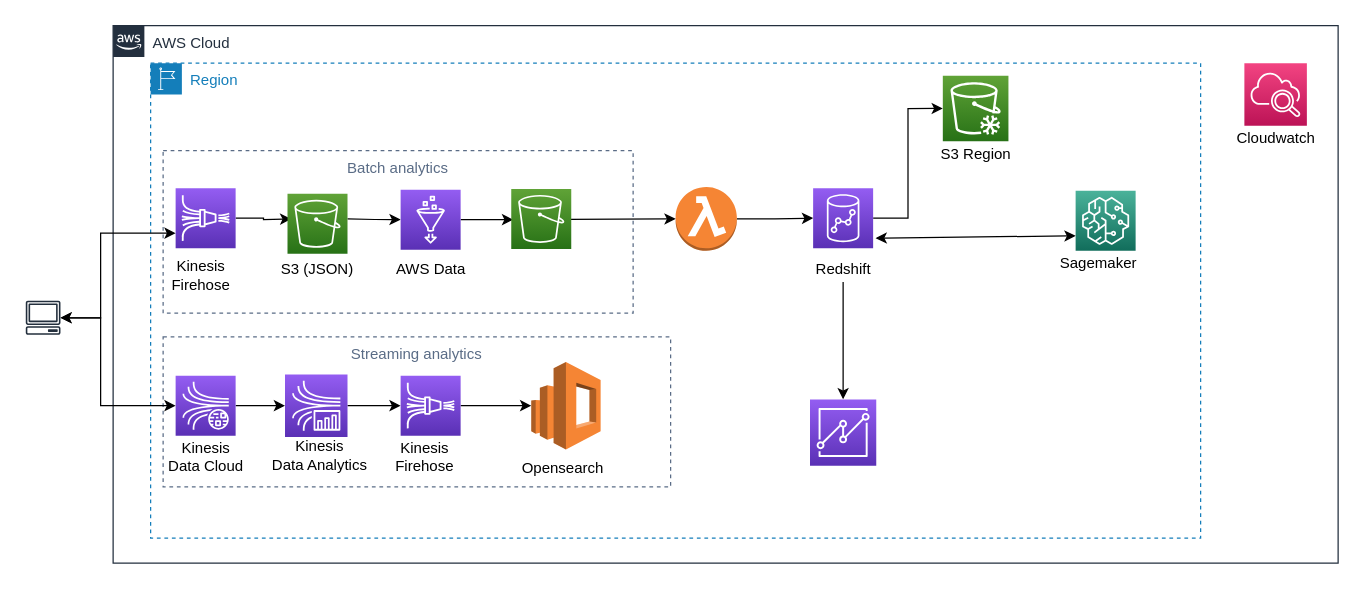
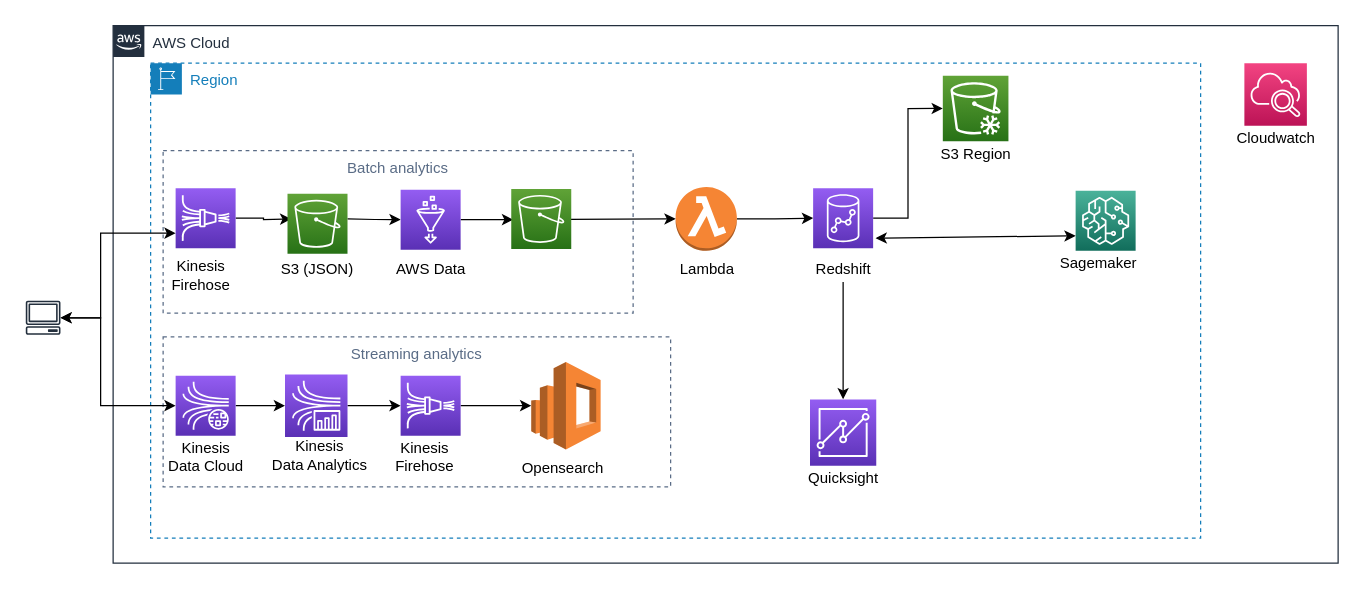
  <mxCell id="0" />
  <mxCell id="1" parent="0" />
  <mxCell id="2" value="AWS Cloud" style="points=[[0,0],[0.25,0],[0.5,0],[0.75,0],[1,0],[1,0.25],[1,0.5],[1,0.75],[1,1],[0.75,1],[0.5,1],[0.25,1],[0,1],[0,0.75],[0,0.5],[0,0.25]];outlineConnect=0;gradientColor=none;html=1;whiteSpace=wrap;fontSize=12;fontStyle=0;container=1;pointerEvents=0;collapsible=0;recursiveResize=0;shape=mxgraph.aws4.group;grIcon=mxgraph.aws4.group_aws_cloud_alt;strokeColor=#232F3E;fillColor=none;verticalAlign=top;align=left;spacingLeft=30;fontColor=#232F3E;dashed=0;" parent="1" vertex="1"><mxGeometry x="90" y="20" width="980" height="430" as="geometry" /></mxCell>
  <mxCell id="3" value="Region" style="points=[[0,0],[0.25,0],[0.5,0],[0.75,0],[1,0],[1,0.25],[1,0.5],[1,0.75],[1,1],[0.75,1],[0.5,1],[0.25,1],[0,1],[0,0.75],[0,0.5],[0,0.25]];outlineConnect=0;gradientColor=none;html=1;whiteSpace=wrap;fontSize=12;fontStyle=0;container=1;pointerEvents=0;collapsible=0;recursiveResize=0;shape=mxgraph.aws4.group;grIcon=mxgraph.aws4.group_region;strokeColor=#147EBA;fillColor=none;verticalAlign=top;align=left;spacingLeft=30;fontColor=#147EBA;dashed=1;" parent="1" vertex="1"><mxGeometry x="120" y="50" width="840" height="380" as="geometry" /></mxCell>
  <mxCell id="4" style="edgeStyle=orthogonalEdgeStyle;rounded=0;orthogonalLoop=1;jettySize=auto;html=1;exitX=1;exitY=0.5;exitDx=0;exitDy=0;exitPerimeter=0;" parent="3" source="5" edge="1"><mxGeometry relative="1" as="geometry"><mxPoint x="112.504" y="124.6" as="targetPoint" /></mxGeometry></mxCell>
  <mxCell id="5" value="" style="sketch=0;points=[[0,0,0],[0.25,0,0],[0.5,0,0],[0.75,0,0],[1,0,0],[0,1,0],[0.25,1,0],[0.5,1,0],[0.75,1,0],[1,1,0],[0,0.25,0],[0,0.5,0],[0,0.75,0],[1,0.25,0],[1,0.5,0],[1,0.75,0]];outlineConnect=0;fontColor=#232F3E;gradientColor=#945DF2;gradientDirection=north;fillColor=#5A30B5;strokeColor=#ffffff;dashed=0;verticalLabelPosition=bottom;verticalAlign=top;align=center;html=1;fontSize=12;fontStyle=0;aspect=fixed;shape=mxgraph.aws4.resourceIcon;resIcon=mxgraph.aws4.kinesis_data_firehose;" parent="3" vertex="1"><mxGeometry x="20" y="100" width="48" height="48" as="geometry" /></mxCell>
  <mxCell id="6" value="" style="edgeStyle=orthogonalEdgeStyle;rounded=0;orthogonalLoop=1;jettySize=auto;html=1;" parent="3" target="8" edge="1"><mxGeometry relative="1" as="geometry"><mxPoint x="157.496" y="124.6" as="sourcePoint" /></mxGeometry></mxCell>
  <mxCell id="7" style="edgeStyle=orthogonalEdgeStyle;rounded=0;orthogonalLoop=1;jettySize=auto;html=1;exitX=1;exitY=0.5;exitDx=0;exitDy=0;exitPerimeter=0;" parent="3" source="8" edge="1"><mxGeometry relative="1" as="geometry"><mxPoint x="290.004" y="125.2" as="targetPoint" /></mxGeometry></mxCell>
  <mxCell id="8" value="" style="sketch=0;points=[[0,0,0],[0.25,0,0],[0.5,0,0],[0.75,0,0],[1,0,0],[0,1,0],[0.25,1,0],[0.5,1,0],[0.75,1,0],[1,1,0],[0,0.25,0],[0,0.5,0],[0,0.75,0],[1,0.25,0],[1,0.5,0],[1,0.75,0]];outlineConnect=0;fontColor=#232F3E;gradientColor=#945DF2;gradientDirection=north;fillColor=#5A30B5;strokeColor=#ffffff;dashed=0;verticalLabelPosition=bottom;verticalAlign=top;align=center;html=1;fontSize=12;fontStyle=0;aspect=fixed;shape=mxgraph.aws4.resourceIcon;resIcon=mxgraph.aws4.glue;" parent="3" vertex="1"><mxGeometry x="200" y="101.2" width="48" height="48" as="geometry" /></mxCell>
  <mxCell id="9" value="" style="edgeStyle=orthogonalEdgeStyle;rounded=0;orthogonalLoop=1;jettySize=auto;html=1;startArrow=none;startFill=0;endArrow=classic;endFill=1;" parent="3" source="10" target="12" edge="1"><mxGeometry relative="1" as="geometry" /></mxCell>
  <mxCell id="10" value="" style="sketch=0;points=[[0,0,0],[0.25,0,0],[0.5,0,0],[0.75,0,0],[1,0,0],[0,1,0],[0.25,1,0],[0.5,1,0],[0.75,1,0],[1,1,0],[0,0.25,0],[0,0.5,0],[0,0.75,0],[1,0.25,0],[1,0.5,0],[1,0.75,0]];outlineConnect=0;fontColor=#232F3E;gradientColor=#945DF2;gradientDirection=north;fillColor=#5A30B5;strokeColor=#ffffff;dashed=0;verticalLabelPosition=bottom;verticalAlign=top;align=center;html=1;fontSize=12;fontStyle=0;aspect=fixed;shape=mxgraph.aws4.resourceIcon;resIcon=mxgraph.aws4.kinesis_data_streams;" parent="3" vertex="1"><mxGeometry x="20" y="250" width="48" height="48" as="geometry" /></mxCell>
  <mxCell id="11" value="" style="edgeStyle=orthogonalEdgeStyle;rounded=0;orthogonalLoop=1;jettySize=auto;html=1;startArrow=none;startFill=0;" parent="3" source="12" target="14" edge="1"><mxGeometry relative="1" as="geometry" /></mxCell>
  <mxCell id="12" value="" style="sketch=0;points=[[0,0,0],[0.25,0,0],[0.5,0,0],[0.75,0,0],[1,0,0],[0,1,0],[0.25,1,0],[0.5,1,0],[0.75,1,0],[1,1,0],[0,0.25,0],[0,0.5,0],[0,0.75,0],[1,0.25,0],[1,0.5,0],[1,0.75,0]];outlineConnect=0;fontColor=#232F3E;gradientColor=#945DF2;gradientDirection=north;fillColor=#5A30B5;strokeColor=#ffffff;dashed=0;verticalLabelPosition=bottom;verticalAlign=top;align=center;html=1;fontSize=12;fontStyle=0;aspect=fixed;shape=mxgraph.aws4.resourceIcon;resIcon=mxgraph.aws4.kinesis_data_analytics;" parent="3" vertex="1"><mxGeometry x="107.5" y="249" width="50" height="50" as="geometry" /></mxCell>
  <mxCell id="13" style="edgeStyle=orthogonalEdgeStyle;rounded=0;orthogonalLoop=1;jettySize=auto;html=1;" parent="3" source="14" target="21" edge="1"><mxGeometry relative="1" as="geometry" /></mxCell>
  <mxCell id="14" value="" style="sketch=0;points=[[0,0,0],[0.25,0,0],[0.5,0,0],[0.75,0,0],[1,0,0],[0,1,0],[0.25,1,0],[0.5,1,0],[0.75,1,0],[1,1,0],[0,0.25,0],[0,0.5,0],[0,0.75,0],[1,0.25,0],[1,0.5,0],[1,0.75,0]];outlineConnect=0;fontColor=#232F3E;gradientColor=#945DF2;gradientDirection=north;fillColor=#5A30B5;strokeColor=#ffffff;dashed=0;verticalLabelPosition=bottom;verticalAlign=top;align=center;html=1;fontSize=12;fontStyle=0;aspect=fixed;shape=mxgraph.aws4.resourceIcon;resIcon=mxgraph.aws4.kinesis_data_firehose;" parent="3" vertex="1"><mxGeometry x="200" y="250" width="48" height="48" as="geometry" /></mxCell>
  <mxCell id="15" value="Kinesis&lt;br&gt;Firehose" style="text;html=1;resizable=0;autosize=1;align=center;verticalAlign=middle;points=[];fillColor=none;strokeColor=none;rounded=0;" parent="3" vertex="1"><mxGeometry x="10" y="155" width="60" height="30" as="geometry" /></mxCell>
  <mxCell id="16" value="S3 (JSON)" style="text;html=1;resizable=0;autosize=1;align=center;verticalAlign=middle;points=[];fillColor=none;strokeColor=none;rounded=0;" parent="3" vertex="1"><mxGeometry x="97.5" y="155" width="70" height="20" as="geometry" /></mxCell>
  <mxCell id="17" value="AWS Data" style="text;html=1;resizable=0;autosize=1;align=center;verticalAlign=middle;points=[];fillColor=none;strokeColor=none;rounded=0;" parent="3" vertex="1"><mxGeometry x="189" y="155" width="70" height="20" as="geometry" /></mxCell>
  <mxCell id="18" value="Kinesis&lt;br&gt;Data Cloud" style="text;html=1;resizable=0;autosize=1;align=center;verticalAlign=middle;points=[];fillColor=none;strokeColor=none;rounded=0;" parent="3" vertex="1"><mxGeometry x="4" y="300" width="80" height="30" as="geometry" /></mxCell>
  <mxCell id="19" value="Kinesis&lt;br&gt;Firehose" style="text;html=1;resizable=0;autosize=1;align=center;verticalAlign=middle;points=[];fillColor=none;strokeColor=none;rounded=0;" parent="3" vertex="1"><mxGeometry x="189" y="300" width="60" height="30" as="geometry" /></mxCell>
  <mxCell id="20" value="Kinesis&lt;br&gt;Data Analytics" style="text;html=1;resizable=0;autosize=1;align=center;verticalAlign=middle;points=[];fillColor=none;strokeColor=none;rounded=0;" parent="3" vertex="1"><mxGeometry x="90" y="299" width="90" height="30" as="geometry" /></mxCell>
  <mxCell id="21" value="" style="outlineConnect=0;dashed=0;verticalLabelPosition=bottom;verticalAlign=top;align=center;html=1;shape=mxgraph.aws3.elasticsearch_service;fillColor=#F58534;gradientColor=none;aspect=fixed;" parent="3" vertex="1"><mxGeometry x="304.5" y="239" width="55.5" height="70" as="geometry" /></mxCell>
  <mxCell id="22" value="Opensearch" style="text;html=1;strokeColor=none;fillColor=none;align=center;verticalAlign=middle;whiteSpace=wrap;rounded=0;" parent="3" vertex="1"><mxGeometry x="300" y="309" width="60" height="30" as="geometry" /></mxCell>
  <mxCell id="23" style="edgeStyle=orthogonalEdgeStyle;rounded=0;orthogonalLoop=1;jettySize=auto;html=1;entryX=0;entryY=0.5;entryDx=0;entryDy=0;entryPerimeter=0;" parent="3" source="24" target="28" edge="1"><mxGeometry relative="1" as="geometry" /></mxCell>
  <mxCell id="24" value="" style="outlineConnect=0;dashed=0;verticalLabelPosition=bottom;verticalAlign=top;align=center;html=1;shape=mxgraph.aws3.lambda_function;fillColor=#F58534;gradientColor=none;aspect=fixed;" parent="3" vertex="1"><mxGeometry x="420" y="99.03" width="49" height="51.13" as="geometry" /></mxCell>
  <mxCell id="25" value="" style="endArrow=classic;html=1;rounded=0;entryX=0;entryY=0.5;entryDx=0;entryDy=0;entryPerimeter=0;" parent="3" target="24" edge="1"><mxGeometry width="50" height="50" relative="1" as="geometry"><mxPoint x="334.996" y="125.073" as="sourcePoint" /><mxPoint x="450" y="230" as="targetPoint" /></mxGeometry></mxCell>
+ <mxCell id="26" value="Lambda" style="text;html=1;resizable=0;autosize=1;align=center;verticalAlign=middle;points=[];fillColor=none;strokeColor=none;rounded=0;" parent="3" vertex="1"><mxGeometry x="414.5" y="155" width="60" height="20" as="geometry" /></mxCell>
  <mxCell id="27" style="edgeStyle=orthogonalEdgeStyle;rounded=0;orthogonalLoop=1;jettySize=auto;html=1;entryX=0;entryY=0.5;entryDx=0;entryDy=0;entryPerimeter=0;" parent="3" source="28" target="31" edge="1"><mxGeometry relative="1" as="geometry" /></mxCell>
  <mxCell id="28" value="" style="sketch=0;points=[[0,0,0],[0.25,0,0],[0.5,0,0],[0.75,0,0],[1,0,0],[0,1,0],[0.25,1,0],[0.5,1,0],[0.75,1,0],[1,1,0],[0,0.25,0],[0,0.5,0],[0,0.75,0],[1,0.25,0],[1,0.5,0],[1,0.75,0]];outlineConnect=0;fontColor=#232F3E;gradientColor=#945DF2;gradientDirection=north;fillColor=#5A30B5;strokeColor=#ffffff;dashed=0;verticalLabelPosition=bottom;verticalAlign=top;align=center;html=1;fontSize=12;fontStyle=0;aspect=fixed;shape=mxgraph.aws4.resourceIcon;resIcon=mxgraph.aws4.redshift;" parent="3" vertex="1"><mxGeometry x="530" y="100" width="48" height="48" as="geometry" /></mxCell>
  <mxCell id="29" style="edgeStyle=orthogonalEdgeStyle;rounded=0;orthogonalLoop=1;jettySize=auto;html=1;entryX=0.5;entryY=0;entryDx=0;entryDy=0;entryPerimeter=0;" parent="3" source="30" target="35" edge="1"><mxGeometry relative="1" as="geometry" /></mxCell>
  <mxCell id="30" value="Redshift" style="text;html=1;resizable=0;autosize=1;align=center;verticalAlign=middle;points=[];fillColor=none;strokeColor=none;rounded=0;" parent="3" vertex="1"><mxGeometry x="524" y="155" width="60" height="20" as="geometry" /></mxCell>
  <mxCell id="31" value="" style="sketch=0;points=[[0,0,0],[0.25,0,0],[0.5,0,0],[0.75,0,0],[1,0,0],[0,1,0],[0.25,1,0],[0.5,1,0],[0.75,1,0],[1,1,0],[0,0.25,0],[0,0.5,0],[0,0.75,0],[1,0.25,0],[1,0.5,0],[1,0.75,0]];outlineConnect=0;fontColor=#232F3E;gradientColor=#60A337;gradientDirection=north;fillColor=#277116;strokeColor=#ffffff;dashed=0;verticalLabelPosition=bottom;verticalAlign=top;align=center;html=1;fontSize=12;fontStyle=0;aspect=fixed;shape=mxgraph.aws4.resourceIcon;resIcon=mxgraph.aws4.glacier;" parent="3" vertex="1"><mxGeometry x="633.75" y="10" width="52.5" height="52.5" as="geometry" /></mxCell>
  <mxCell id="32" value="S3 Region" style="text;html=1;resizable=0;autosize=1;align=center;verticalAlign=middle;points=[];fillColor=none;strokeColor=none;rounded=0;" parent="3" vertex="1"><mxGeometry x="625" y="62.5" width="70" height="20" as="geometry" /></mxCell>
  <mxCell id="33" value="" style="sketch=0;points=[[0,0,0],[0.25,0,0],[0.5,0,0],[0.75,0,0],[1,0,0],[0,1,0],[0.25,1,0],[0.5,1,0],[0.75,1,0],[1,1,0],[0,0.25,0],[0,0.5,0],[0,0.75,0],[1,0.25,0],[1,0.5,0],[1,0.75,0]];outlineConnect=0;fontColor=#232F3E;gradientColor=#60A337;gradientDirection=north;fillColor=#277116;strokeColor=#ffffff;dashed=0;verticalLabelPosition=bottom;verticalAlign=top;align=center;html=1;fontSize=12;fontStyle=0;aspect=fixed;shape=mxgraph.aws4.resourceIcon;resIcon=mxgraph.aws4.s3;" parent="3" vertex="1"><mxGeometry x="288.5" y="100.6" width="48" height="48" as="geometry" /></mxCell>
  <mxCell id="34" value="" style="sketch=0;points=[[0,0,0],[0.25,0,0],[0.5,0,0],[0.75,0,0],[1,0,0],[0,1,0],[0.25,1,0],[0.5,1,0],[0.75,1,0],[1,1,0],[0,0.25,0],[0,0.5,0],[0,0.75,0],[1,0.25,0],[1,0.5,0],[1,0.75,0]];outlineConnect=0;fontColor=#232F3E;gradientColor=#60A337;gradientDirection=north;fillColor=#277116;strokeColor=#ffffff;dashed=0;verticalLabelPosition=bottom;verticalAlign=top;align=center;html=1;fontSize=12;fontStyle=0;aspect=fixed;shape=mxgraph.aws4.resourceIcon;resIcon=mxgraph.aws4.s3;" parent="3" vertex="1"><mxGeometry x="109.5" y="104.5" width="48" height="48" as="geometry" /></mxCell>
  <mxCell id="35" value="" style="sketch=0;points=[[0,0,0],[0.25,0,0],[0.5,0,0],[0.75,0,0],[1,0,0],[0,1,0],[0.25,1,0],[0.5,1,0],[0.75,1,0],[1,1,0],[0,0.25,0],[0,0.5,0],[0,0.75,0],[1,0.25,0],[1,0.5,0],[1,0.75,0]];outlineConnect=0;fontColor=#232F3E;gradientColor=#945DF2;gradientDirection=north;fillColor=#5A30B5;strokeColor=#ffffff;dashed=0;verticalLabelPosition=bottom;verticalAlign=top;align=center;html=1;fontSize=12;fontStyle=0;aspect=fixed;shape=mxgraph.aws4.resourceIcon;resIcon=mxgraph.aws4.quicksight;" parent="3" vertex="1"><mxGeometry x="527.5" y="269" width="53" height="53" as="geometry" /></mxCell>
+ <mxCell id="36" value="Quicksight" style="text;html=1;resizable=0;autosize=1;align=center;verticalAlign=middle;points=[];fillColor=none;strokeColor=none;rounded=0;" parent="3" vertex="1"><mxGeometry x="519" y="322" width="70" height="20" as="geometry" /></mxCell>
  <mxCell id="37" value="" style="sketch=0;points=[[0,0,0],[0.25,0,0],[0.5,0,0],[0.75,0,0],[1,0,0],[0,1,0],[0.25,1,0],[0.5,1,0],[0.75,1,0],[1,1,0],[0,0.25,0],[0,0.5,0],[0,0.75,0],[1,0.25,0],[1,0.5,0],[1,0.75,0]];points=[[0,0,0],[0.25,0,0],[0.5,0,0],[0.75,0,0],[1,0,0],[0,1,0],[0.25,1,0],[0.5,1,0],[0.75,1,0],[1,1,0],[0,0.25,0],[0,0.5,0],[0,0.75,0],[1,0.25,0],[1,0.5,0],[1,0.75,0]];outlineConnect=0;fontColor=#232F3E;gradientColor=#F34482;gradientDirection=north;fillColor=#BC1356;strokeColor=#ffffff;dashed=0;verticalLabelPosition=bottom;verticalAlign=top;align=center;html=1;fontSize=12;fontStyle=0;aspect=fixed;shape=mxgraph.aws4.resourceIcon;resIcon=mxgraph.aws4.cloudwatch_2;" parent="3" vertex="1"><mxGeometry x="875" width="50" height="50" as="geometry" /></mxCell>
  <mxCell id="38" value="Cloudwatch" style="text;html=1;resizable=0;autosize=1;align=center;verticalAlign=middle;points=[];fillColor=none;strokeColor=none;rounded=0;" parent="3" vertex="1"><mxGeometry x="860" y="50" width="80" height="20" as="geometry" /></mxCell>
  <mxCell id="39" value="Streaming analytics" style="fillColor=none;strokeColor=#5A6C86;dashed=1;verticalAlign=top;fontStyle=0;fontColor=#5A6C86;glass=0;" parent="3" vertex="1"><mxGeometry x="10" y="219" width="406" height="120" as="geometry" /></mxCell>
  <mxCell id="40" value="Batch analytics" style="fillColor=none;strokeColor=#5A6C86;dashed=1;verticalAlign=top;fontStyle=0;fontColor=#5A6C86;glass=0;" parent="3" vertex="1"><mxGeometry x="10" y="70" width="376" height="130" as="geometry" /></mxCell>
  <mxCell id="41" value="" style="sketch=0;points=[[0,0,0],[0.25,0,0],[0.5,0,0],[0.75,0,0],[1,0,0],[0,1,0],[0.25,1,0],[0.5,1,0],[0.75,1,0],[1,1,0],[0,0.25,0],[0,0.5,0],[0,0.75,0],[1,0.25,0],[1,0.5,0],[1,0.75,0]];outlineConnect=0;fontColor=#232F3E;gradientColor=#4AB29A;gradientDirection=north;fillColor=#116D5B;strokeColor=#ffffff;dashed=0;verticalLabelPosition=bottom;verticalAlign=top;align=center;html=1;fontSize=12;fontStyle=0;aspect=fixed;shape=mxgraph.aws4.resourceIcon;resIcon=mxgraph.aws4.sagemaker;" vertex="1" parent="3"><mxGeometry x="740" y="102.16" width="48" height="48" as="geometry" /></mxCell>
  <mxCell id="42" value="" style="endArrow=classic;startArrow=classic;html=1;rounded=0;exitX=0;exitY=0.75;exitDx=0;exitDy=0;exitPerimeter=0;" edge="1" parent="3" source="41"><mxGeometry width="50" height="50" relative="1" as="geometry"><mxPoint x="470" y="150" as="sourcePoint" /><mxPoint x="580" y="140" as="targetPoint" /></mxGeometry></mxCell>
  <mxCell id="43" value="Sagemaker" style="text;html=1;resizable=0;autosize=1;align=center;verticalAlign=middle;points=[];fillColor=none;strokeColor=none;rounded=0;" vertex="1" parent="3"><mxGeometry x="718" y="150.16" width="80" height="20" as="geometry" /></mxCell>
  <mxCell id="44" style="edgeStyle=orthogonalEdgeStyle;rounded=0;orthogonalLoop=1;jettySize=auto;html=1;entryX=0;entryY=0.75;entryDx=0;entryDy=0;entryPerimeter=0;startArrow=classic;startFill=1;" parent="1" source="46" target="5" edge="1"><mxGeometry relative="1" as="geometry"><Array as="points"><mxPoint x="80" y="254" /><mxPoint x="80" y="186" /></Array></mxGeometry></mxCell>
  <mxCell id="45" style="edgeStyle=orthogonalEdgeStyle;rounded=0;orthogonalLoop=1;jettySize=auto;html=1;entryX=0;entryY=0.5;entryDx=0;entryDy=0;entryPerimeter=0;startArrow=classic;startFill=1;" parent="1" source="46" target="10" edge="1"><mxGeometry relative="1" as="geometry"><Array as="points"><mxPoint x="80" y="254" /><mxPoint x="80" y="324" /></Array></mxGeometry></mxCell>
  <mxCell id="46" value="" style="sketch=0;outlineConnect=0;fontColor=#232F3E;gradientColor=none;fillColor=#232F3D;strokeColor=none;dashed=0;verticalLabelPosition=bottom;verticalAlign=top;align=center;html=1;fontSize=12;fontStyle=0;aspect=fixed;pointerEvents=1;shape=mxgraph.aws4.client;" parent="1" vertex="1"><mxGeometry x="20" y="240" width="28" height="27.28" as="geometry" /></mxCell>
